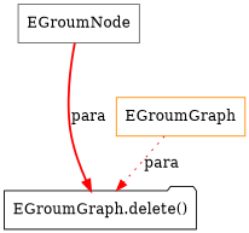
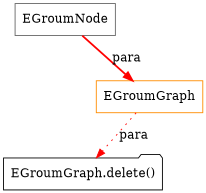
  digraph {
    node [shape=box]
    edge [color=red]
    n1 [color=black label="EGroumGraph.delete()" shape=folder]
    n2 [color=darkorange label=EGroumGraph]
    n3 [color=gray40 label=EGroumNode]
    n2 -> n1 [label=para style=dotted]
-   n3 -> n1 [label=para style=bold]
+   n3 -> n2 [label=para style=bold]
  }
